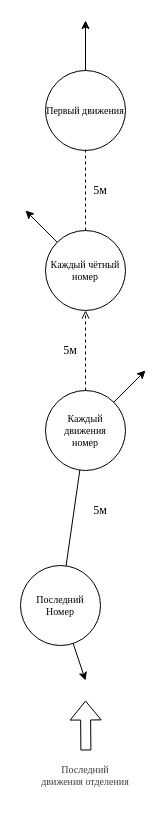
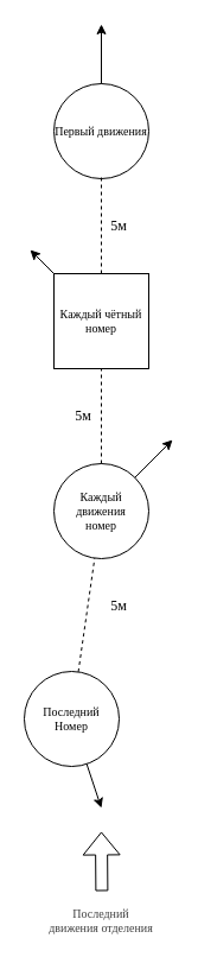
  <mxCell id="0" />
  <mxCell id="1" parent="0" />
  <mxCell id="2" value="" style="endArrow=none;dashed=1;html=1;rounded=0;" parent="1" source="8" edge="1"><mxGeometry width="50" height="50" relative="1" as="geometry"><mxPoint x="85" y="246" as="sourcePoint" /><mxPoint x="85" y="146" as="targetPoint" /></mxGeometry></mxCell>
  <mxCell id="3" value="" style="endArrow=classic;html=1;rounded=0;" parent="1" source="8" edge="1"><mxGeometry width="50" height="50" relative="1" as="geometry"><mxPoint x="55" y="246" as="sourcePoint" /><mxPoint x="25" y="210" as="targetPoint" /></mxGeometry></mxCell>
  <mxCell id="4" value="" style="endArrow=classic;html=1;rounded=0;" parent="1" source="9" edge="1"><mxGeometry width="50" height="50" relative="1" as="geometry"><mxPoint x="115" y="396" as="sourcePoint" /><mxPoint x="145" y="370" as="targetPoint" /></mxGeometry></mxCell>
- <mxCell id="5" value="" style="endArrow=open;dashed=1;html=1;rounded=0;" parent="1" source="9" target="8" edge="1"><mxGeometry width="50" height="50" relative="1" as="geometry"><mxPoint x="85" y="476" as="sourcePoint" /><mxPoint x="85" y="320" as="targetPoint" /></mxGeometry></mxCell>
- <mxCell id="6" value="" style="endArrow=none;dashed=0;html=1;rounded=0;curved=0;" parent="1" source="10" target="9" edge="1"><mxGeometry width="50" height="50" relative="1" as="geometry"><mxPoint x="85" y="656" as="sourcePoint" /><mxPoint x="85" y="576" as="targetPoint" /></mxGeometry></mxCell>
+ <mxCell id="5" value="" style="endArrow=none;dashed=1;html=1;rounded=0;" parent="1" source="9" target="8" edge="1"><mxGeometry width="50" height="50" relative="1" as="geometry"><mxPoint x="85" y="476" as="sourcePoint" /><mxPoint x="85" y="320" as="targetPoint" /></mxGeometry></mxCell>
+ <mxCell id="6" value="" style="endArrow=none;dashed=1;html=1;rounded=0;curved=0;" parent="1" source="10" target="9" edge="1"><mxGeometry width="50" height="50" relative="1" as="geometry"><mxPoint x="85" y="656" as="sourcePoint" /><mxPoint x="85" y="576" as="targetPoint" /></mxGeometry></mxCell>
  <mxCell id="7" value="" style="endArrow=classic;html=1;rounded=0;" parent="1" source="10" edge="1"><mxGeometry width="50" height="50" relative="1" as="geometry"><mxPoint x="85" y="612" as="sourcePoint" /><mxPoint x="85" y="680" as="targetPoint" /></mxGeometry></mxCell>
- <mxCell id="8" value="&lt;div&gt;Каждый чётный&lt;/div&gt;&lt;div&gt;номер&lt;/div&gt;" style="ellipse;whiteSpace=wrap;html=1;aspect=fixed;fontFamily=Comfortaa;fontSource=https%3A%2F%2Ffonts.googleapis.com%2Fcss%3Ffamily%3DComfortaa;fontSize=10;fillColor=none;" parent="1" vertex="1"><mxGeometry x="45" y="230" width="80" height="80" as="geometry" /></mxCell>
+ <mxCell id="8" value="&lt;div&gt;Каждый чётный&lt;/div&gt;&lt;div&gt;номер&lt;/div&gt;" style="whiteSpace=wrap;html=1;aspect=fixed;fontFamily=Comfortaa;fontSource=https%3A%2F%2Ffonts.googleapis.com%2Fcss%3Ffamily%3DComfortaa;fontSize=10;fillColor=none;rounded=0;" parent="1" vertex="1"><mxGeometry x="45" y="230" width="80" height="80" as="geometry" /></mxCell>
  <mxCell id="9" value="&lt;div&gt;Каждый движения&lt;/div&gt;&lt;div&gt;номер&lt;/div&gt;" style="ellipse;whiteSpace=wrap;html=1;aspect=fixed;fontSize=10;fontFamily=Comfortaa;fontSource=https%3A%2F%2Ffonts.googleapis.com%2Fcss%3Ffamily%3DComfortaa;fillColor=none;" parent="1" vertex="1"><mxGeometry x="45" y="390" width="80" height="80" as="geometry" /></mxCell>
  <mxCell id="10" value="&lt;font style=&quot;color: rgb(0, 0, 0);&quot;&gt;Последний&lt;/font&gt;&lt;div&gt;&lt;font style=&quot;color: rgb(0, 0, 0);&quot;&gt;Номер&lt;/font&gt;&lt;/div&gt;" style="ellipse;whiteSpace=wrap;html=1;aspect=fixed;fontSize=10;fontFamily=Comfortaa;fontSource=https%3A%2F%2Ffonts.googleapis.com%2Fcss%3Ffamily%3DComfortaa;fillColor=none;" parent="1" vertex="1"><mxGeometry x="20" y="565" width="80" height="80" as="geometry" /></mxCell>
  <mxCell id="11" value="" style="shape=flexArrow;endArrow=classic;html=1;fontColor=none;noLabel=1;fillColor=none;" parent="1" edge="1"><mxGeometry width="50" height="50" relative="1" as="geometry"><mxPoint x="85.39" y="750" as="sourcePoint" /><mxPoint x="85" y="700" as="targetPoint" /></mxGeometry></mxCell>
  <mxCell id="12" value="Первый движения" style="ellipse;whiteSpace=wrap;html=1;aspect=fixed;fontFamily=Comfortaa;fontSource=https%3A%2F%2Ffonts.googleapis.com%2Fcss%3Ffamily%3DComfortaa;fontSize=10;fillColor=none;" parent="1" vertex="1"><mxGeometry x="45" y="70" width="80" height="80" as="geometry" /></mxCell>
  <mxCell id="13" value="&lt;div&gt;&lt;font&gt;5м&lt;/font&gt;&lt;/div&gt;" style="text;html=1;align=center;verticalAlign=middle;whiteSpace=wrap;rounded=0;fontSize=12;fontFamily=Comfortaa;fontSource=https%3A%2F%2Ffonts.googleapis.com%2Fcss%3Ffamily%3DComfortaa;rotation=0;" parent="1" vertex="1"><mxGeometry x="85" y="150" width="30" height="80" as="geometry" /></mxCell>
  <mxCell id="14" value="&lt;div&gt;&lt;font&gt;5м&lt;/font&gt;&lt;/div&gt;" style="text;html=1;align=center;verticalAlign=middle;whiteSpace=wrap;rounded=0;fontSize=12;fontFamily=Comfortaa;fontSource=https%3A%2F%2Ffonts.googleapis.com%2Fcss%3Ffamily%3DComfortaa;rotation=0;" parent="1" vertex="1"><mxGeometry x="55" y="310" width="30" height="80" as="geometry" /></mxCell>
  <mxCell id="15" value="&lt;div&gt;&lt;font&gt;5м&lt;/font&gt;&lt;/div&gt;" style="text;html=1;align=center;verticalAlign=middle;whiteSpace=wrap;rounded=0;fontSize=12;fontFamily=Comfortaa;fontSource=https%3A%2F%2Ffonts.googleapis.com%2Fcss%3Ffamily%3DComfortaa;rotation=0;" parent="1" vertex="1"><mxGeometry x="85" y="470" width="30" height="80" as="geometry" /></mxCell>
  <mxCell id="16" value="&lt;font style=&quot;color: rgb(63, 63, 63); scrollbar-color: rgb(226, 226, 226) rgb(251, 251, 251); font-family: Comfortaa; text-wrap-mode: nowrap;&quot;&gt;Последний&lt;/font&gt;&lt;div style=&quot;color: rgb(63, 63, 63); scrollbar-color: rgb(226, 226, 226) rgb(251, 251, 251); font-family: Comfortaa; text-wrap-mode: nowrap;&quot;&gt;&lt;font style=&quot;color: rgb(63, 63, 63); scrollbar-color: rgb(226, 226, 226) rgb(251, 251, 251);&quot;&gt;движения отделения&lt;/font&gt;&lt;/div&gt;" style="text;html=1;align=center;verticalAlign=middle;whiteSpace=wrap;rounded=0;fontSize=10;" parent="1" vertex="1"><mxGeometry x="25" y="750" width="120" height="50" as="geometry" /></mxCell>
  <mxCell id="17" value="" style="endArrow=classic;html=1;rounded=0;" edge="1" parent="1" source="12"><mxGeometry width="50" height="50" relative="1" as="geometry"><mxPoint x="123" y="412" as="sourcePoint" /><mxPoint x="85" y="20" as="targetPoint" /></mxGeometry></mxCell>
